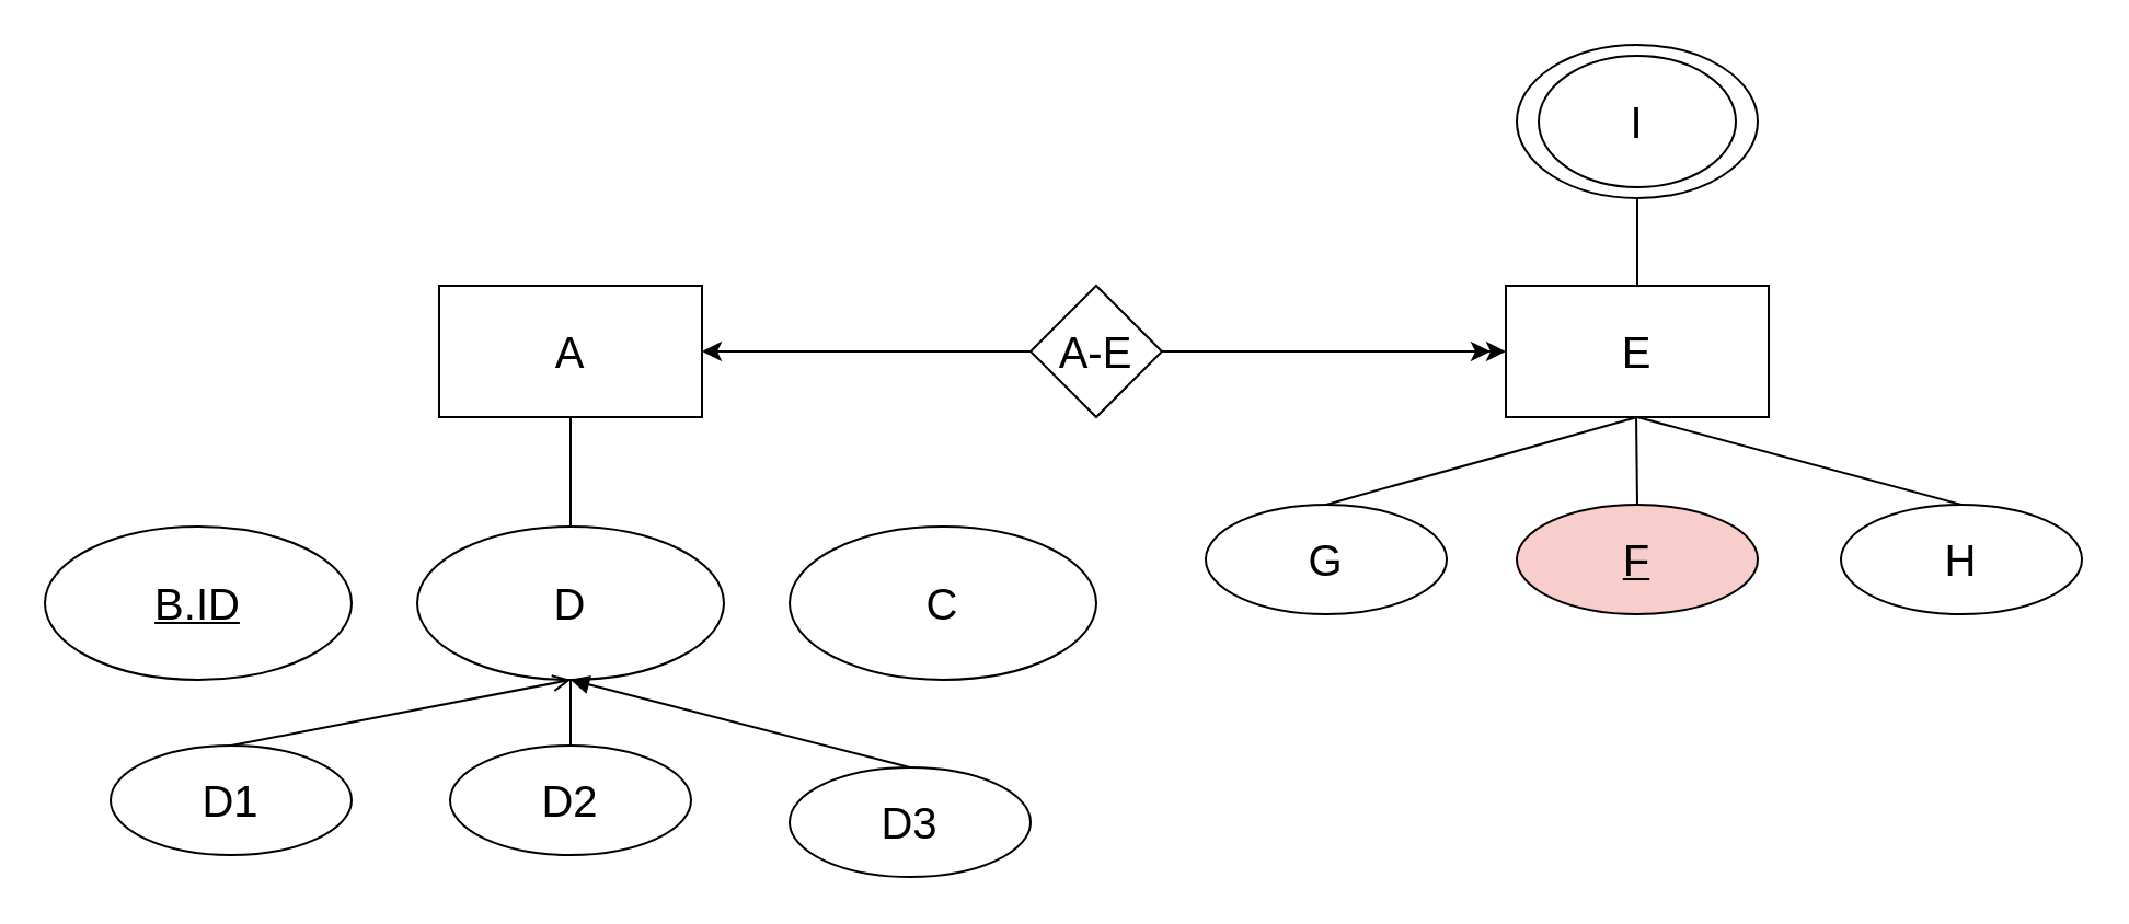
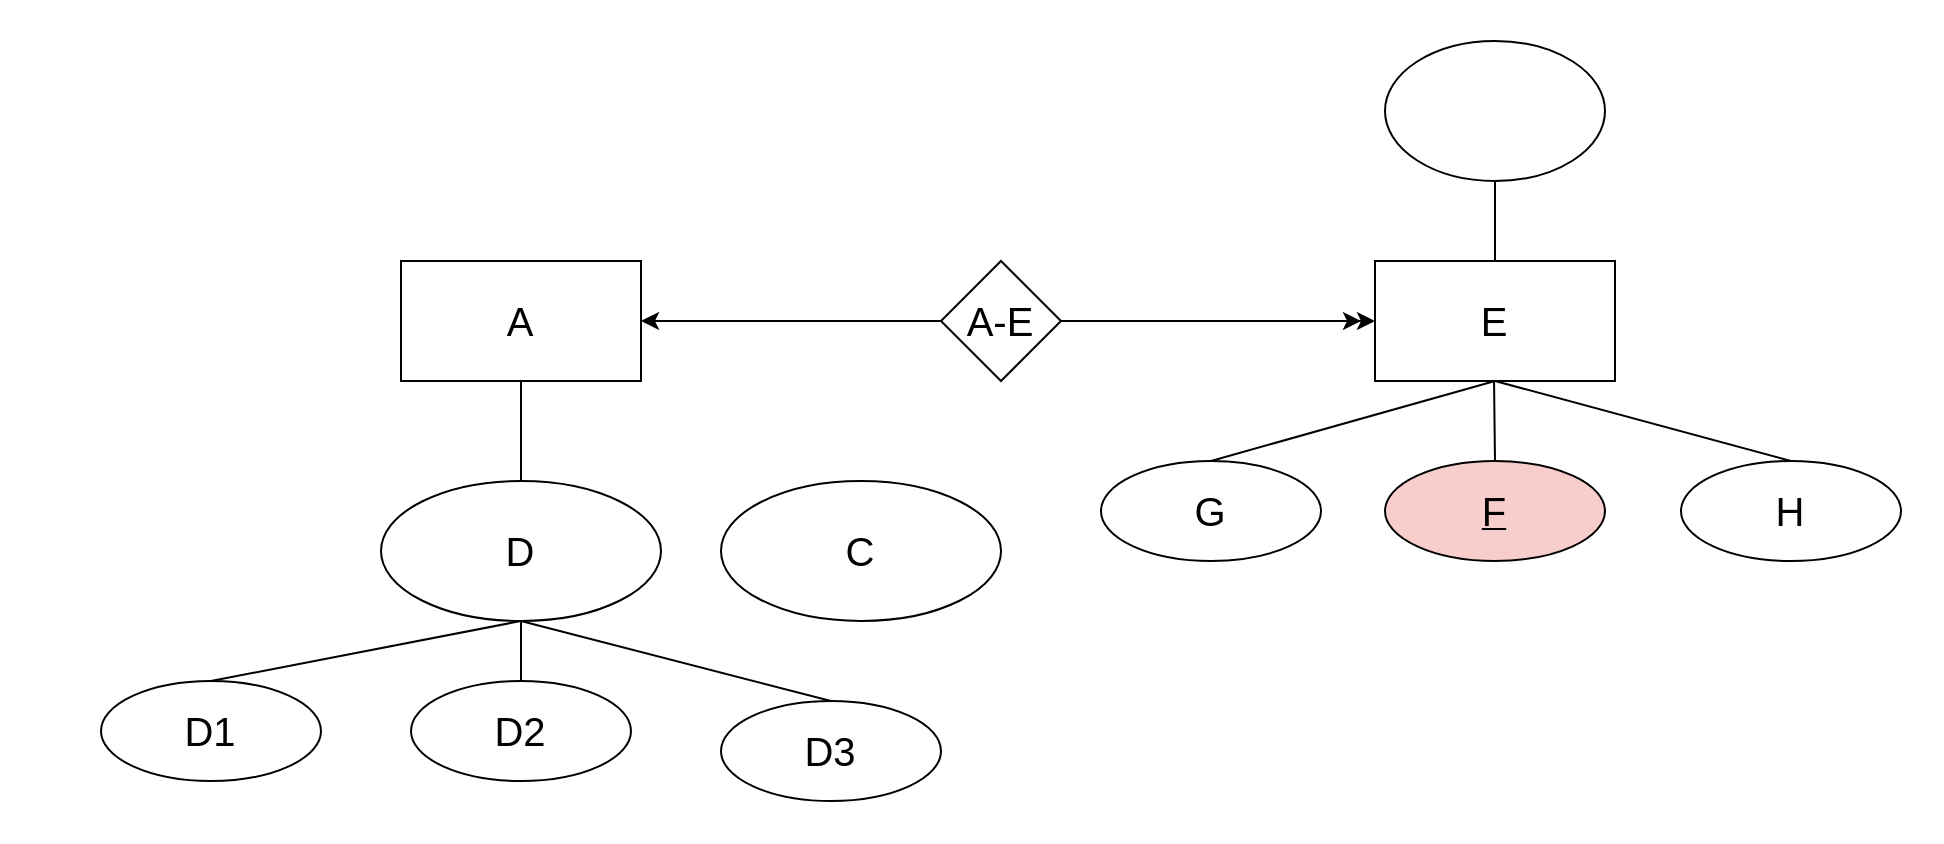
  <mxCell id="0" />
  <mxCell id="1" parent="0" />
  <mxCell id="2" value="&lt;font style=&quot;font-size: 20px;&quot;&gt;A&lt;/font&gt;" style="rounded=0;whiteSpace=wrap;html=1;" vertex="1" parent="1"><mxGeometry x="200" y="130" width="120" height="60" as="geometry" /></mxCell>
  <mxCell id="3" value="&lt;font style=&quot;font-size: 20px;&quot;&gt;E&lt;/font&gt;" style="rounded=0;whiteSpace=wrap;html=1;" vertex="1" parent="1"><mxGeometry x="687" y="130" width="120" height="60" as="geometry" /></mxCell>
  <mxCell id="4" value="" style="endArrow=classic;startArrow=classic;html=1;rounded=0;entryX=1;entryY=0.5;entryDx=0;entryDy=0;exitX=0;exitY=0.5;exitDx=0;exitDy=0;" edge="1" parent="1" source="3" target="2"><mxGeometry width="50" height="50" relative="1" as="geometry"><mxPoint x="570" y="159.47" as="sourcePoint" /><mxPoint x="470" y="159.47" as="targetPoint" /></mxGeometry></mxCell>
  <mxCell id="5" value="&lt;font style=&quot;font-size: 20px;&quot;&gt;A-E&lt;/font&gt;" style="rhombus;whiteSpace=wrap;html=1;" vertex="1" parent="1"><mxGeometry x="470" y="130" width="60" height="60" as="geometry" /></mxCell>
- <mxCell id="6" value="&lt;u&gt;&lt;font style=&quot;font-size: 20px;&quot;&gt;B.ID&lt;/font&gt;&lt;/u&gt;" style="ellipse;whiteSpace=wrap;html=1;" vertex="1" parent="1"><mxGeometry x="20" y="240" width="140" height="70" as="geometry" /></mxCell>
  <mxCell id="7" value="&lt;font style=&quot;font-size: 20px;&quot;&gt;D&lt;/font&gt;" style="ellipse;whiteSpace=wrap;html=1;" vertex="1" parent="1"><mxGeometry x="190" y="240" width="140" height="70" as="geometry" /></mxCell>
  <mxCell id="8" value="&lt;font style=&quot;font-size: 20px;&quot;&gt;C&lt;/font&gt;" style="ellipse;whiteSpace=wrap;html=1;" vertex="1" parent="1"><mxGeometry x="360" y="240" width="140" height="70" as="geometry" /></mxCell>
  <mxCell id="9" value="" style="endArrow=none;html=1;rounded=0;exitX=0.5;exitY=0;exitDx=0;exitDy=0;entryX=0.5;entryY=1;entryDx=0;entryDy=0;" edge="1" parent="1" source="7" target="2"><mxGeometry width="50" height="50" relative="1" as="geometry"><mxPoint x="340" y="200" as="sourcePoint" /><mxPoint x="390" y="150" as="targetPoint" /></mxGeometry></mxCell>
  <mxCell id="10" value="&lt;font style=&quot;font-size: 20px;&quot;&gt;D3&lt;/font&gt;" style="ellipse;whiteSpace=wrap;html=1;" vertex="1" parent="1"><mxGeometry x="360" y="350" width="110" height="50" as="geometry" /></mxCell>
  <mxCell id="11" value="&lt;font style=&quot;font-size: 20px;&quot;&gt;D2&lt;/font&gt;" style="ellipse;whiteSpace=wrap;html=1;" vertex="1" parent="1"><mxGeometry x="205" y="340" width="110" height="50" as="geometry" /></mxCell>
  <mxCell id="12" value="&lt;font style=&quot;font-size: 20px;&quot;&gt;D1&lt;/font&gt;" style="ellipse;whiteSpace=wrap;html=1;" vertex="1" parent="1"><mxGeometry x="50" y="340" width="110" height="50" as="geometry" /></mxCell>
  <mxCell id="13" value="" style="endArrow=none;html=1;rounded=0;exitX=0.5;exitY=0;exitDx=0;exitDy=0;entryX=0.5;entryY=1;entryDx=0;entryDy=0;" edge="1" parent="1" source="11" target="7"><mxGeometry width="50" height="50" relative="1" as="geometry"><mxPoint x="270" y="350" as="sourcePoint" /><mxPoint x="260" y="310" as="targetPoint" /></mxGeometry></mxCell>
  <mxCell id="14" value="" style="endArrow=classic;html=1;rounded=0;exitX=1;exitY=0.5;exitDx=0;exitDy=0;" edge="1" parent="1" source="5"><mxGeometry width="50" height="50" relative="1" as="geometry"><mxPoint x="580" y="320" as="sourcePoint" /><mxPoint x="680" y="160" as="targetPoint" /></mxGeometry></mxCell>
- <mxCell id="15" value="" style="endArrow=block;html=1;rounded=0;exitX=0.5;exitY=0;exitDx=0;exitDy=0;entryX=0.5;entryY=1;entryDx=0;entryDy=0;" edge="1" parent="1" source="10" target="7"><mxGeometry width="50" height="50" relative="1" as="geometry"><mxPoint x="270" y="350" as="sourcePoint" /><mxPoint x="269.52" y="310" as="targetPoint" /></mxGeometry></mxCell>
- <mxCell id="16" value="" style="endArrow=open;html=1;rounded=0;exitX=0.5;exitY=0;exitDx=0;exitDy=0;entryX=0.5;entryY=1;entryDx=0;entryDy=0;" edge="1" parent="1" source="12" target="7"><mxGeometry width="50" height="50" relative="1" as="geometry"><mxPoint x="280" y="360" as="sourcePoint" /><mxPoint x="260" y="310" as="targetPoint" /></mxGeometry></mxCell>
+ <mxCell id="15" value="" style="endArrow=none;html=1;rounded=0;exitX=0.5;exitY=0;exitDx=0;exitDy=0;entryX=0.5;entryY=1;entryDx=0;entryDy=0;" edge="1" parent="1" source="10" target="7"><mxGeometry width="50" height="50" relative="1" as="geometry"><mxPoint x="270" y="350" as="sourcePoint" /><mxPoint x="269.52" y="310" as="targetPoint" /></mxGeometry></mxCell>
+ <mxCell id="16" value="" style="endArrow=none;html=1;rounded=0;exitX=0.5;exitY=0;exitDx=0;exitDy=0;entryX=0.5;entryY=1;entryDx=0;entryDy=0;" edge="1" parent="1" source="12" target="7"><mxGeometry width="50" height="50" relative="1" as="geometry"><mxPoint x="280" y="360" as="sourcePoint" /><mxPoint x="260" y="310" as="targetPoint" /></mxGeometry></mxCell>
  <mxCell id="17" value="" style="ellipse;whiteSpace=wrap;html=1;" vertex="1" parent="1"><mxGeometry x="692" y="20" width="110" height="70" as="geometry" /></mxCell>
- <mxCell id="18" value="&lt;font style=&quot;font-size: 20px;&quot;&gt;I&lt;/font&gt;" style="ellipse;whiteSpace=wrap;html=1;" vertex="1" parent="1"><mxGeometry x="702" y="25" width="90" height="60" as="geometry" /></mxCell>
  <mxCell id="19" value="" style="endArrow=none;html=1;rounded=0;entryX=0.5;entryY=1;entryDx=0;entryDy=0;exitX=0.5;exitY=0;exitDx=0;exitDy=0;" edge="1" parent="1" source="3" target="17"><mxGeometry width="50" height="50" relative="1" as="geometry"><mxPoint x="730" y="290" as="sourcePoint" /><mxPoint x="780" y="240" as="targetPoint" /></mxGeometry></mxCell>
  <mxCell id="20" value="&lt;font style=&quot;font-size: 20px;&quot;&gt;H&lt;/font&gt;" style="ellipse;whiteSpace=wrap;html=1;" vertex="1" parent="1"><mxGeometry x="840" y="230" width="110" height="50" as="geometry" /></mxCell>
  <mxCell id="21" value="&lt;u&gt;&lt;font style=&quot;font-size: 20px;&quot;&gt;F&lt;/font&gt;&lt;/u&gt;" style="ellipse;whiteSpace=wrap;html=1;fillColor=#f8cecc;" vertex="1" parent="1"><mxGeometry x="692" y="230" width="110" height="50" as="geometry" /></mxCell>
  <mxCell id="22" value="&lt;font style=&quot;font-size: 20px;&quot;&gt;G&lt;/font&gt;" style="ellipse;whiteSpace=wrap;html=1;" vertex="1" parent="1"><mxGeometry x="550" y="230" width="110" height="50" as="geometry" /></mxCell>
  <mxCell id="23" value="" style="endArrow=none;html=1;rounded=0;exitX=0.5;exitY=0;exitDx=0;exitDy=0;entryX=0.5;entryY=1;entryDx=0;entryDy=0;" edge="1" parent="1" source="21"><mxGeometry width="50" height="50" relative="1" as="geometry"><mxPoint x="746.52" y="240" as="sourcePoint" /><mxPoint x="746.52" y="190" as="targetPoint" /></mxGeometry></mxCell>
  <mxCell id="24" value="" style="endArrow=none;html=1;rounded=0;exitX=0.5;exitY=0;exitDx=0;exitDy=0;entryX=0.5;entryY=1;entryDx=0;entryDy=0;" edge="1" parent="1" source="20"><mxGeometry width="50" height="50" relative="1" as="geometry"><mxPoint x="757" y="240" as="sourcePoint" /><mxPoint x="747" y="190" as="targetPoint" /></mxGeometry></mxCell>
  <mxCell id="25" value="" style="endArrow=none;html=1;rounded=0;exitX=0.5;exitY=0;exitDx=0;exitDy=0;entryX=0.5;entryY=1;entryDx=0;entryDy=0;" edge="1" parent="1" source="22"><mxGeometry width="50" height="50" relative="1" as="geometry"><mxPoint x="767" y="250" as="sourcePoint" /><mxPoint x="747" y="190" as="targetPoint" /></mxGeometry></mxCell>
